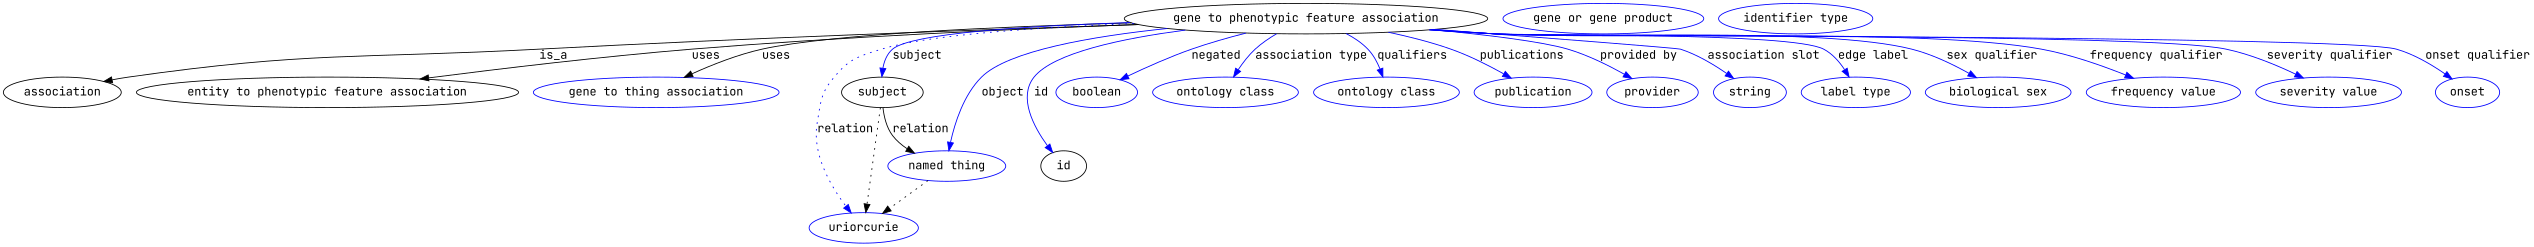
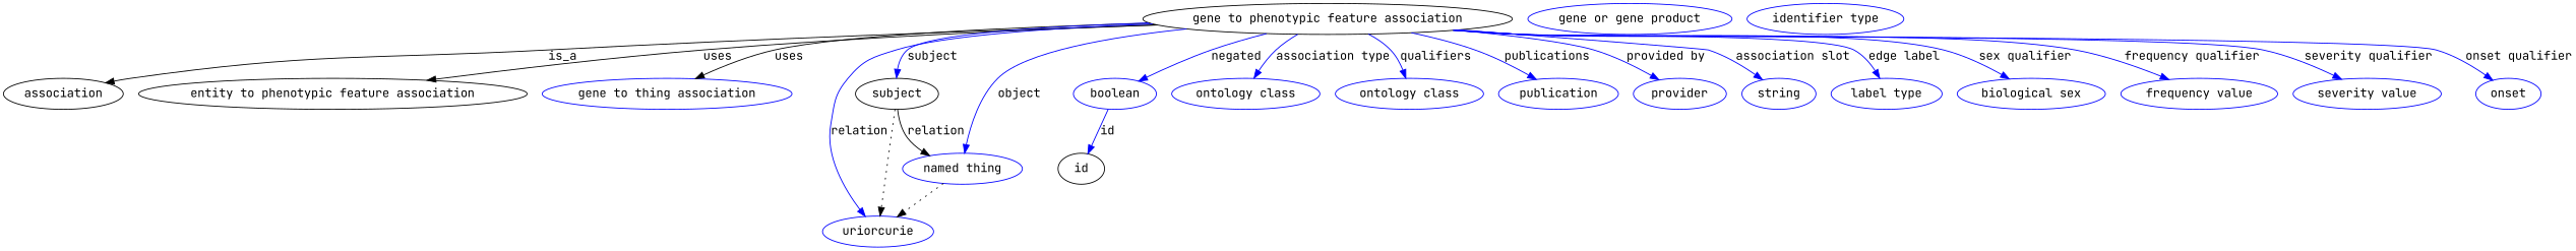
  digraph {
    fontname="JetBrains Mono"
    node [fontname="JetBrains Mono" color=blue]
    edge [fontname="JetBrains Mono" color=blue style=solid]
    n1 [height=0.5 label="gene to phenotypic feature association" width=4.046 color=""]
    association [height=0.5 width=1.3723 color=""]
    "entity to phenotypic feature association" [height=0.5 width=4.1417 color=""]
    "gene to thing association" [height=0.5 width=2.7163]
    subject [height=0.5 width=0.97656 color=""]
    n6 [height=0.5 label=uriorcurie width=1.2492]
    n7 [height=0.5 label="named thing" width=1.5019]
    id [height=0.5 width=0.75 color=""]
    n9 [height=0.5 label=boolean width=1.0584]
    n10 [height=0.5 label="ontology class" width=1.6931]
    n11 [height=0.5 label="ontology class" width=1.6931]
    n12 [height=0.5 label=publication width=1.3859]
    n13 [height=0.5 label=provider width=1.1129]
    n14 [height=0.5 label=string width=0.8403]
    n15 [height=0.5 label="label type" width=1.2425]
    n16 [height=0.5 label="biological sex" width=1.652]
    n17 [height=0.5 label="frequency value" width=1.8561]
    n18 [height=0.5 label="severity value" width=1.6517]
    n19 [height=0.5 label=onset width=0.79928]
    n20 [height=0.5 label="gene or gene product" width=2.3474]
    n21 [height=0.5 label="identifier type" width=1.652]
    n1 -> association [label=is_a color="" style=""]
    n1 -> "entity to phenotypic feature association" [label=uses color="" style=""]
    n1 -> "gene to thing association" [label=uses color="" style=""]
    n1 -> subject [label=subject]
-   n1 -> n6 [label=relation style=dotted]
+   n1 -> n6 [label=relation]
    n1 -> n7 [label=object]
-   n1 -> id [label=id]
+   n9 -> id [label=id]
    n1 -> n9 [label=negated]
    n1 -> n10 [label="association type"]
    n1 -> n11 [label=qualifiers]
    n1 -> n12 [label=publications]
    n1 -> n13 [label="provided by"]
    n1 -> n14 [label="association slot"]
    n1 -> n15 [label="edge label"]
    n1 -> n16 [label="sex qualifier"]
    n1 -> n17 [label="frequency qualifier"]
    n1 -> n18 [label="severity qualifier"]
    n1 -> n19 [label="onset qualifier"]
    subject -> n6 [style=dotted color=""]
    subject -> n7 [label=relation color="" style=""]
    n7 -> n6 [style=dotted color=""]
  }
